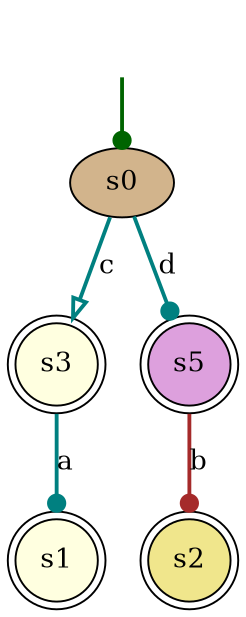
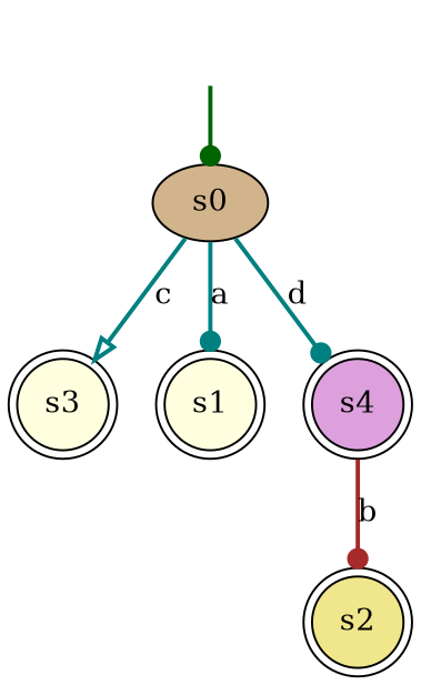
  digraph {
    node [style=filled fillcolor=lightyellow shape=doublecircle]
    edge [arrowhead=dot color=teal style=bold]
    fake [style=invisible fillcolor="" shape=""]
    s0 [fillcolor=tan root=true shape=""]
    s3
    s1
-   s4 [fillcolor=plum label=s5]
+   s4 [fillcolor=plum]
    s2 [fillcolor=khaki]
    fake -> s0 [color=darkgreen]
    s0 -> s3 [arrowhead=onormal label=c]
-   s3 -> s1 [label=a]
+   s0 -> s1 [label=a]
    s0 -> s4 [label=d]
    s4 -> s2 [color=brown label=b]
  }
